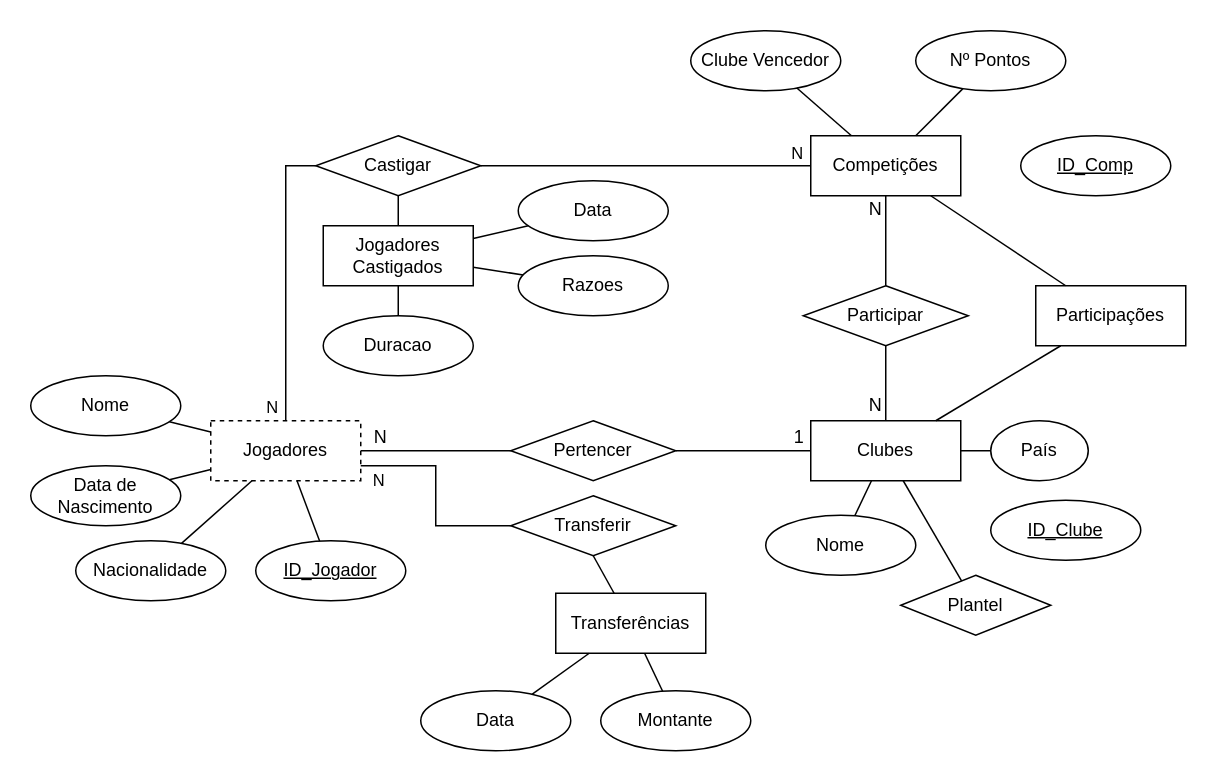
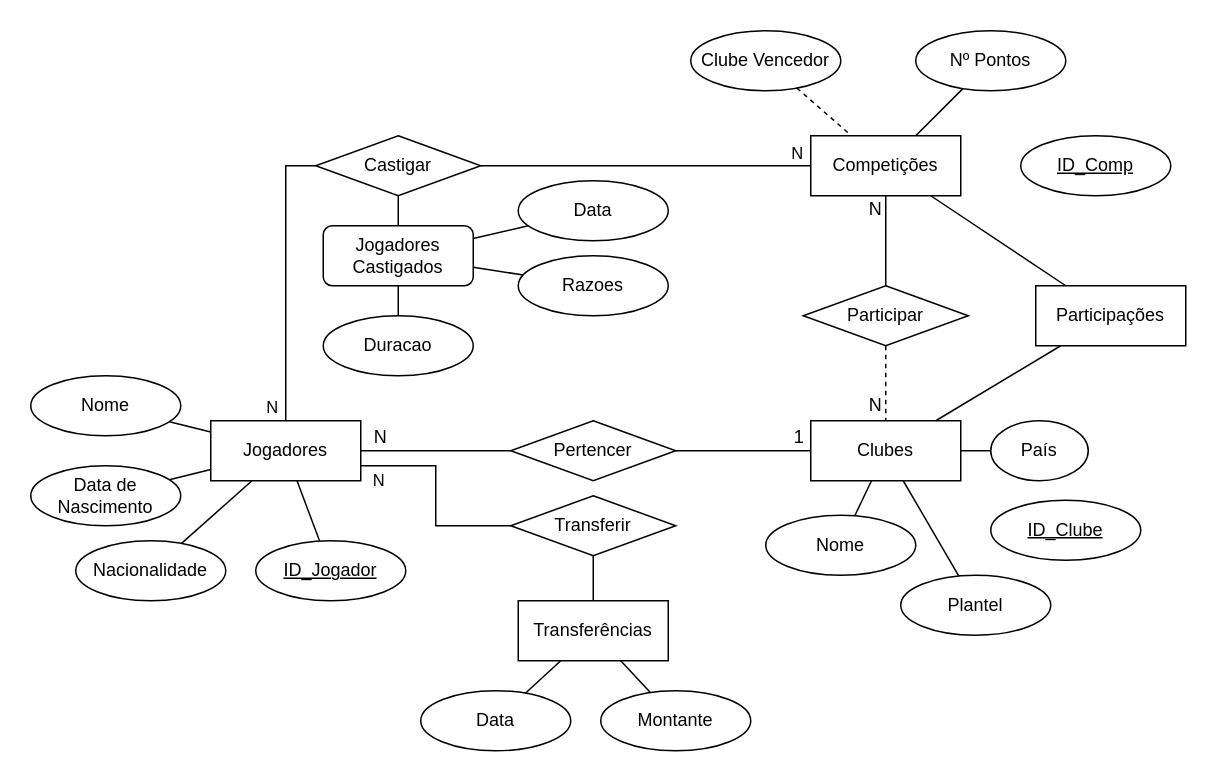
  <mxCell id="0" />
  <mxCell id="1" parent="0" />
- <mxCell id="2" value="Jogadores" style="whiteSpace=wrap;html=1;align=center;dashed=1;" parent="1" vertex="1"><mxGeometry x="140" y="280" width="100" height="40" as="geometry" /></mxCell>
+ <mxCell id="2" value="Jogadores" style="whiteSpace=wrap;html=1;align=center;" parent="1" vertex="1"><mxGeometry x="140" y="280" width="100" height="40" as="geometry" /></mxCell>
  <mxCell id="3" value="ID_Jogador" style="ellipse;whiteSpace=wrap;html=1;align=center;fontStyle=4;" parent="1" vertex="1"><mxGeometry x="170" y="360" width="100" height="40" as="geometry" /></mxCell>
  <mxCell id="4" value="Nome" style="ellipse;whiteSpace=wrap;html=1;align=center;" parent="1" vertex="1"><mxGeometry x="20" y="250" width="100" height="40" as="geometry" /></mxCell>
  <mxCell id="5" value="Data de Nascimento" style="ellipse;whiteSpace=wrap;html=1;align=center;" parent="1" vertex="1"><mxGeometry x="20" y="310" width="100" height="40" as="geometry" /></mxCell>
  <mxCell id="6" value="Nacionalidade" style="ellipse;whiteSpace=wrap;html=1;align=center;" parent="1" vertex="1"><mxGeometry x="50" y="360" width="100" height="40" as="geometry" /></mxCell>
  <mxCell id="7" value="" style="endArrow=none;html=1;rounded=0;" parent="1" source="2" target="6" edge="1"><mxGeometry relative="1" as="geometry"><mxPoint x="220" y="500" as="sourcePoint" /><mxPoint x="380" y="500" as="targetPoint" /></mxGeometry></mxCell>
  <mxCell id="8" value="" style="endArrow=none;html=1;rounded=0;" parent="1" source="2" target="5" edge="1"><mxGeometry relative="1" as="geometry"><mxPoint x="100" y="470" as="sourcePoint" /><mxPoint x="260" y="470" as="targetPoint" /></mxGeometry></mxCell>
  <mxCell id="9" value="" style="endArrow=none;html=1;rounded=0;" parent="1" source="2" target="4" edge="1"><mxGeometry relative="1" as="geometry"><mxPoint x="30" y="460" as="sourcePoint" /><mxPoint x="190" y="460" as="targetPoint" /></mxGeometry></mxCell>
  <mxCell id="10" value="" style="endArrow=none;html=1;rounded=0;" parent="1" source="2" target="3" edge="1"><mxGeometry relative="1" as="geometry"><mxPoint x="110" y="490" as="sourcePoint" /><mxPoint x="270" y="490" as="targetPoint" /></mxGeometry></mxCell>
  <mxCell id="11" value="Clubes" style="whiteSpace=wrap;html=1;align=center;" parent="1" vertex="1"><mxGeometry x="540" y="280" width="100" height="40" as="geometry" /></mxCell>
  <mxCell id="12" value="Nome" style="ellipse;whiteSpace=wrap;html=1;align=center;" parent="1" vertex="1"><mxGeometry x="510" y="343" width="100" height="40" as="geometry" /></mxCell>
  <mxCell id="13" value="" style="endArrow=none;html=1;rounded=0;" parent="1" source="11" target="12" edge="1"><mxGeometry relative="1" as="geometry"><mxPoint x="400" y="460" as="sourcePoint" /><mxPoint x="560" y="460" as="targetPoint" /></mxGeometry></mxCell>
  <mxCell id="14" value="País" style="ellipse;whiteSpace=wrap;html=1;align=center;" parent="1" vertex="1"><mxGeometry x="660" y="280" width="65" height="40" as="geometry" /></mxCell>
  <mxCell id="15" value="" style="endArrow=none;html=1;rounded=0;" parent="1" source="11" target="14" edge="1"><mxGeometry relative="1" as="geometry"><mxPoint x="700" y="350" as="sourcePoint" /><mxPoint x="860" y="350" as="targetPoint" /></mxGeometry></mxCell>
  <mxCell id="16" style="edgeStyle=orthogonalEdgeStyle;rounded=0;orthogonalLoop=1;jettySize=auto;html=1;exitX=1;exitY=0.5;exitDx=0;exitDy=0;endArrow=none;endFill=0;" parent="1" source="20" target="11" edge="1"><mxGeometry relative="1" as="geometry" /></mxCell>
  <mxCell id="17" value="1" style="edgeLabel;html=1;align=center;verticalAlign=middle;resizable=0;points=[];fontSize=12;" parent="16" vertex="1" connectable="0"><mxGeometry x="0.803" y="2" relative="1" as="geometry"><mxPoint y="-8" as="offset" /></mxGeometry></mxCell>
  <mxCell id="18" style="edgeStyle=orthogonalEdgeStyle;rounded=0;orthogonalLoop=1;jettySize=auto;html=1;exitX=0;exitY=0.5;exitDx=0;exitDy=0;endArrow=none;endFill=0;" parent="1" source="20" target="2" edge="1"><mxGeometry relative="1" as="geometry" /></mxCell>
  <mxCell id="19" value="N" style="edgeLabel;html=1;align=center;verticalAlign=middle;resizable=0;points=[];fontSize=12;" parent="18" vertex="1" connectable="0"><mxGeometry x="0.766" y="-1" relative="1" as="geometry"><mxPoint y="-9" as="offset" /></mxGeometry></mxCell>
  <mxCell id="20" value="Pertencer" style="shape=rhombus;perimeter=rhombusPerimeter;whiteSpace=wrap;html=1;align=center;" parent="1" vertex="1"><mxGeometry x="340" y="280" width="110" height="40" as="geometry" /></mxCell>
  <mxCell id="21" style="edgeStyle=orthogonalEdgeStyle;rounded=0;orthogonalLoop=1;jettySize=auto;html=1;exitX=0;exitY=0.5;exitDx=0;exitDy=0;entryX=1;entryY=0.75;entryDx=0;entryDy=0;endArrow=none;endFill=0;" parent="1" source="23" target="2" edge="1"><mxGeometry relative="1" as="geometry" /></mxCell>
  <mxCell id="22" value="N" style="edgeLabel;html=1;align=center;verticalAlign=middle;resizable=0;points=[];" parent="21" vertex="1" connectable="0"><mxGeometry x="0.806" y="-3" relative="1" as="geometry"><mxPoint x="-3" y="12" as="offset" /></mxGeometry></mxCell>
  <mxCell id="23" value="Transferir" style="shape=rhombus;perimeter=rhombusPerimeter;whiteSpace=wrap;html=1;align=center;" parent="1" vertex="1"><mxGeometry x="340" y="330" width="110" height="40" as="geometry" /></mxCell>
- <mxCell id="24" value="Transferências" style="whiteSpace=wrap;html=1;align=center;" parent="1" vertex="1"><mxGeometry x="370" y="395" width="100" height="40" as="geometry" /></mxCell>
+ <mxCell id="24" value="Transferências" style="whiteSpace=wrap;html=1;align=center;" parent="1" vertex="1"><mxGeometry x="345" y="400" width="100" height="40" as="geometry" /></mxCell>
  <mxCell id="25" value="" style="endArrow=none;html=1;rounded=0;exitX=0.5;exitY=1;exitDx=0;exitDy=0;" parent="1" source="23" target="24" edge="1"><mxGeometry relative="1" as="geometry"><mxPoint x="410" y="410" as="sourcePoint" /><mxPoint x="570" y="410" as="targetPoint" /></mxGeometry></mxCell>
  <mxCell id="26" value="Data" style="ellipse;whiteSpace=wrap;html=1;align=center;" parent="1" vertex="1"><mxGeometry x="280" y="460" width="100" height="40" as="geometry" /></mxCell>
  <mxCell id="27" value="Montante" style="ellipse;whiteSpace=wrap;html=1;align=center;" parent="1" vertex="1"><mxGeometry x="400" y="460" width="100" height="40" as="geometry" /></mxCell>
  <mxCell id="28" value="" style="endArrow=none;html=1;rounded=0;" parent="1" source="26" target="24" edge="1"><mxGeometry relative="1" as="geometry"><mxPoint x="190" y="460" as="sourcePoint" /><mxPoint x="350" y="460" as="targetPoint" /></mxGeometry></mxCell>
  <mxCell id="29" value="" style="endArrow=none;html=1;rounded=0;" parent="1" source="27" target="24" edge="1"><mxGeometry relative="1" as="geometry"><mxPoint x="40" y="440" as="sourcePoint" /><mxPoint x="200" y="440" as="targetPoint" /></mxGeometry></mxCell>
  <mxCell id="30" value="Participar" style="shape=rhombus;perimeter=rhombusPerimeter;whiteSpace=wrap;html=1;align=center;" parent="1" vertex="1"><mxGeometry x="535" y="190" width="110" height="40" as="geometry" /></mxCell>
  <mxCell id="31" value="Competições" style="whiteSpace=wrap;html=1;align=center;" parent="1" vertex="1"><mxGeometry x="540" y="90" width="100" height="40" as="geometry" /></mxCell>
  <mxCell id="32" style="edgeStyle=orthogonalEdgeStyle;rounded=0;orthogonalLoop=1;jettySize=auto;html=1;exitX=0.5;exitY=0;exitDx=0;exitDy=0;endArrow=none;endFill=0;" parent="1" source="30" target="31" edge="1"><mxGeometry relative="1" as="geometry"><mxPoint x="590" y="150" as="sourcePoint" /><mxPoint x="490" y="150" as="targetPoint" /></mxGeometry></mxCell>
  <mxCell id="33" value="N" style="edgeLabel;html=1;align=center;verticalAlign=middle;resizable=0;points=[];fontSize=12;" parent="32" vertex="1" connectable="0"><mxGeometry x="0.766" y="-1" relative="1" as="geometry"><mxPoint x="-9" y="1" as="offset" /></mxGeometry></mxCell>
- <mxCell id="34" style="edgeStyle=orthogonalEdgeStyle;rounded=0;orthogonalLoop=1;jettySize=auto;html=1;exitX=0.5;exitY=1;exitDx=0;exitDy=0;endArrow=none;endFill=0;" parent="1" source="30" target="11" edge="1"><mxGeometry relative="1" as="geometry"><mxPoint x="590" y="250" as="sourcePoint" /><mxPoint x="490" y="250" as="targetPoint" /></mxGeometry></mxCell>
+ <mxCell id="34" style="edgeStyle=orthogonalEdgeStyle;rounded=0;orthogonalLoop=1;jettySize=auto;html=1;exitX=0.5;exitY=1;exitDx=0;exitDy=0;endArrow=none;endFill=0;dashed=1;" parent="1" source="30" target="11" edge="1"><mxGeometry relative="1" as="geometry"><mxPoint x="590" y="250" as="sourcePoint" /><mxPoint x="490" y="250" as="targetPoint" /></mxGeometry></mxCell>
  <mxCell id="35" value="N" style="edgeLabel;html=1;align=center;verticalAlign=middle;resizable=0;points=[];fontSize=12;" parent="34" vertex="1" connectable="0"><mxGeometry x="0.766" y="-1" relative="1" as="geometry"><mxPoint x="-7" y="-5" as="offset" /></mxGeometry></mxCell>
  <mxCell id="36" value="Participações" style="whiteSpace=wrap;html=1;align=center;" parent="1" vertex="1"><mxGeometry x="690" y="190" width="100" height="40" as="geometry" /></mxCell>
  <mxCell id="37" value="Clube Vencedor" style="ellipse;whiteSpace=wrap;html=1;align=center;" parent="1" vertex="1"><mxGeometry x="460" y="20" width="100" height="40" as="geometry" /></mxCell>
  <mxCell id="38" value="Nº Pontos" style="ellipse;whiteSpace=wrap;html=1;align=center;" parent="1" vertex="1"><mxGeometry x="610" y="20" width="100" height="40" as="geometry" /></mxCell>
- <mxCell id="39" value="" style="endArrow=none;html=1;rounded=0;" parent="1" source="37" target="31" edge="1"><mxGeometry relative="1" as="geometry"><mxPoint x="350" y="100" as="sourcePoint" /><mxPoint x="510" y="100" as="targetPoint" /></mxGeometry></mxCell>
+ <mxCell id="39" value="" style="endArrow=none;html=1;rounded=0;dashed=1;" parent="1" source="37" target="31" edge="1"><mxGeometry relative="1" as="geometry"><mxPoint x="350" y="100" as="sourcePoint" /><mxPoint x="510" y="100" as="targetPoint" /></mxGeometry></mxCell>
  <mxCell id="40" value="" style="endArrow=none;html=1;rounded=0;" parent="1" source="31" target="38" edge="1"><mxGeometry relative="1" as="geometry"><mxPoint x="710" y="100" as="sourcePoint" /><mxPoint x="870" y="100" as="targetPoint" /></mxGeometry></mxCell>
  <mxCell id="41" style="edgeStyle=orthogonalEdgeStyle;rounded=0;orthogonalLoop=1;jettySize=auto;html=1;exitX=1;exitY=0.5;exitDx=0;exitDy=0;endArrow=none;endFill=0;" parent="1" source="45" target="31" edge="1"><mxGeometry relative="1" as="geometry" /></mxCell>
  <mxCell id="42" value="N" style="edgeLabel;html=1;align=center;verticalAlign=middle;resizable=0;points=[];" parent="41" vertex="1" connectable="0"><mxGeometry x="0.911" y="1" relative="1" as="geometry"><mxPoint y="-8" as="offset" /></mxGeometry></mxCell>
  <mxCell id="43" style="edgeStyle=orthogonalEdgeStyle;rounded=0;orthogonalLoop=1;jettySize=auto;html=1;exitX=0;exitY=0.5;exitDx=0;exitDy=0;endArrow=none;endFill=0;" parent="1" source="45" target="2" edge="1"><mxGeometry relative="1" as="geometry" /></mxCell>
  <mxCell id="44" value="N" style="edgeLabel;html=1;align=center;verticalAlign=middle;resizable=0;points=[];" parent="43" vertex="1" connectable="0"><mxGeometry x="0.915" relative="1" as="geometry"><mxPoint x="-10" y="-2" as="offset" /></mxGeometry></mxCell>
  <mxCell id="45" value="Castigar" style="shape=rhombus;perimeter=rhombusPerimeter;whiteSpace=wrap;html=1;align=center;" parent="1" vertex="1"><mxGeometry x="210" y="90" width="110" height="40" as="geometry" /></mxCell>
- <mxCell id="46" value="Jogadores Castigados" style="whiteSpace=wrap;html=1;align=center;" parent="1" vertex="1"><mxGeometry x="215" y="150" width="100" height="40" as="geometry" /></mxCell>
+ <mxCell id="46" value="Jogadores Castigados" style="whiteSpace=wrap;html=1;align=center;rounded=1;" parent="1" vertex="1"><mxGeometry x="215" y="150" width="100" height="40" as="geometry" /></mxCell>
  <mxCell id="47" value="" style="endArrow=none;html=1;rounded=0;exitX=0.5;exitY=1;exitDx=0;exitDy=0;" parent="1" source="45" target="46" edge="1"><mxGeometry relative="1" as="geometry"><mxPoint x="250" y="170" as="sourcePoint" /><mxPoint x="410" y="170" as="targetPoint" /></mxGeometry></mxCell>
  <mxCell id="48" value="Data" style="ellipse;whiteSpace=wrap;html=1;align=center;" parent="1" vertex="1"><mxGeometry x="345" y="120" width="100" height="40" as="geometry" /></mxCell>
  <mxCell id="49" value="Duracao" style="ellipse;whiteSpace=wrap;html=1;align=center;" parent="1" vertex="1"><mxGeometry x="215" y="210" width="100" height="40" as="geometry" /></mxCell>
  <mxCell id="50" value="Razoes" style="ellipse;whiteSpace=wrap;html=1;align=center;" parent="1" vertex="1"><mxGeometry x="345" y="170" width="100" height="40" as="geometry" /></mxCell>
  <mxCell id="51" value="" style="endArrow=none;html=1;rounded=0;" parent="1" source="46" target="50" edge="1"><mxGeometry relative="1" as="geometry"><mxPoint x="-40" y="220" as="sourcePoint" /><mxPoint x="120" y="220" as="targetPoint" /></mxGeometry></mxCell>
  <mxCell id="52" value="" style="endArrow=none;html=1;rounded=0;" parent="1" source="49" target="46" edge="1"><mxGeometry relative="1" as="geometry"><mxPoint x="0" y="200" as="sourcePoint" /><mxPoint x="160" y="200" as="targetPoint" /></mxGeometry></mxCell>
  <mxCell id="53" value="" style="endArrow=none;html=1;rounded=0;" parent="1" source="46" target="48" edge="1"><mxGeometry relative="1" as="geometry"><mxPoint x="-50" y="190" as="sourcePoint" /><mxPoint x="110" y="190" as="targetPoint" /></mxGeometry></mxCell>
  <mxCell id="54" value="ID_Clube" style="ellipse;whiteSpace=wrap;html=1;align=center;fontStyle=4;" parent="1" vertex="1"><mxGeometry x="660" y="333" width="100" height="40" as="geometry" /></mxCell>
  <mxCell id="55" value="" style="endArrow=none;html=1;rounded=0;" parent="1" source="11" target="36" edge="1"><mxGeometry relative="1" as="geometry"><mxPoint x="700" y="493" as="sourcePoint" /><mxPoint x="860" y="493" as="targetPoint" /></mxGeometry></mxCell>
- <mxCell id="56" value="Plantel" style="rhombus;whiteSpace=wrap;html=1;align=center;" vertex="1" parent="1"><mxGeometry x="600" y="383" width="100" height="40" as="geometry" /></mxCell>
+ <mxCell id="56" value="Plantel" style="ellipse;whiteSpace=wrap;html=1;align=center;" vertex="1" parent="1"><mxGeometry x="600" y="383" width="100" height="40" as="geometry" /></mxCell>
  <mxCell id="57" value="" style="endArrow=none;html=1;rounded=0;" edge="1" parent="1" source="56" target="11"><mxGeometry relative="1" as="geometry"><mxPoint x="540" y="483" as="sourcePoint" /><mxPoint x="700" y="483" as="targetPoint" /></mxGeometry></mxCell>
  <mxCell id="58" value="ID_Comp" style="ellipse;whiteSpace=wrap;html=1;align=center;fontStyle=4;" vertex="1" parent="1"><mxGeometry x="680" y="90" width="100" height="40" as="geometry" /></mxCell>
  <mxCell id="59" value="" style="endArrow=none;html=1;rounded=0;" edge="1" parent="1" source="31" target="36"><mxGeometry relative="1" as="geometry"><mxPoint x="660" y="73" as="sourcePoint" /><mxPoint x="820" y="73" as="targetPoint" /></mxGeometry></mxCell>
